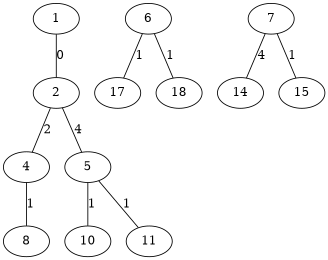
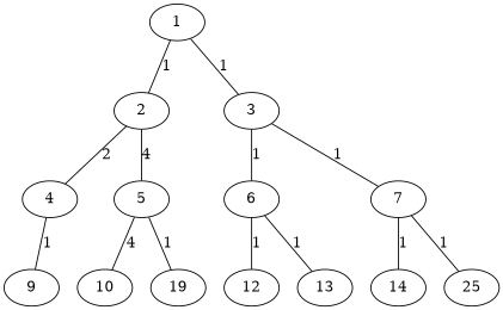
  graph {
    n1 [label=1]
    n2 [label=2]
+   n3 [label=3]
    n4 [label=4]
    n5 [label=5]
    n6 [label=6]
    n7 [label=7]
-   n8 [label=8]
+   n8 [label=9]
    n9 [label=10]
-   n10 [label=11]
-   n11 [label=17]
-   n12 [label=18]
+   n10 [label=19]
+   n11 [label=12]
+   n12 [label=13]
    n13 [label=14]
-   n14 [label=15]
-   n1 -- n2 [label=0]
+   n14 [label=25]
+   n1 -- n2 [label=1]
+   n1 -- n3 [label=1]
    n2 -- n4 [label=2]
    n2 -- n5 [label=4]
+   n3 -- n6 [label=1]
+   n3 -- n7 [label=1]
    n4 -- n8 [label=1]
-   n5 -- n9 [label=1]
+   n5 -- n9 [label=4]
    n5 -- n10 [label=1]
    n6 -- n11 [label=1]
    n6 -- n12 [label=1]
-   n7 -- n13 [label=4]
+   n7 -- n13 [label=1]
    n7 -- n14 [label=1]
  }
